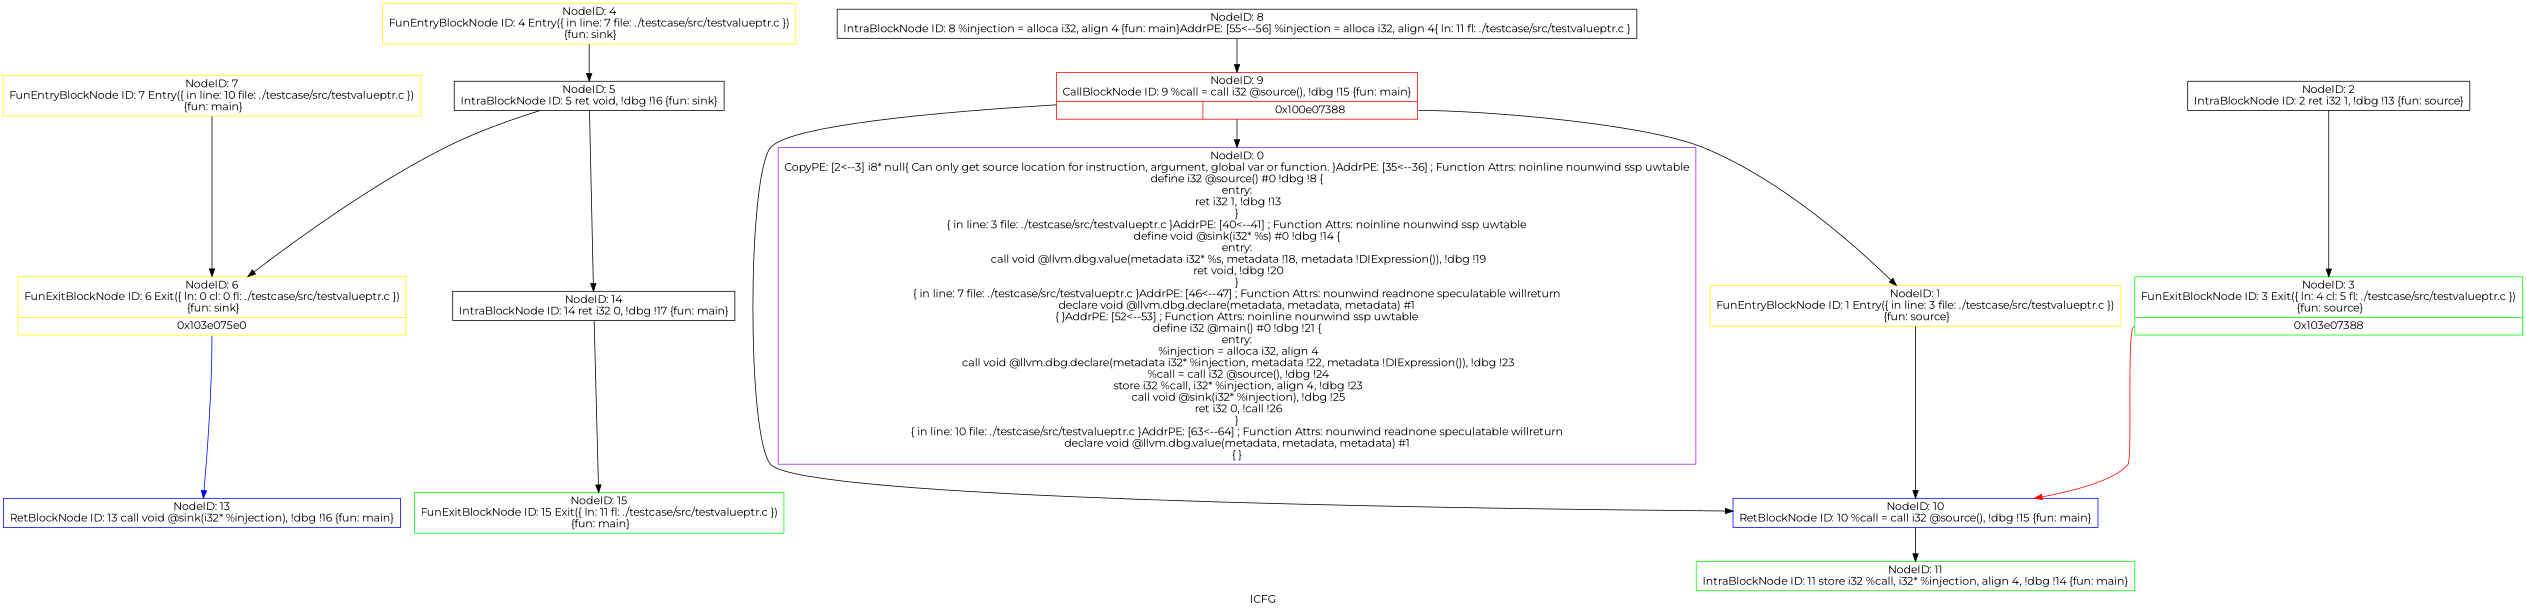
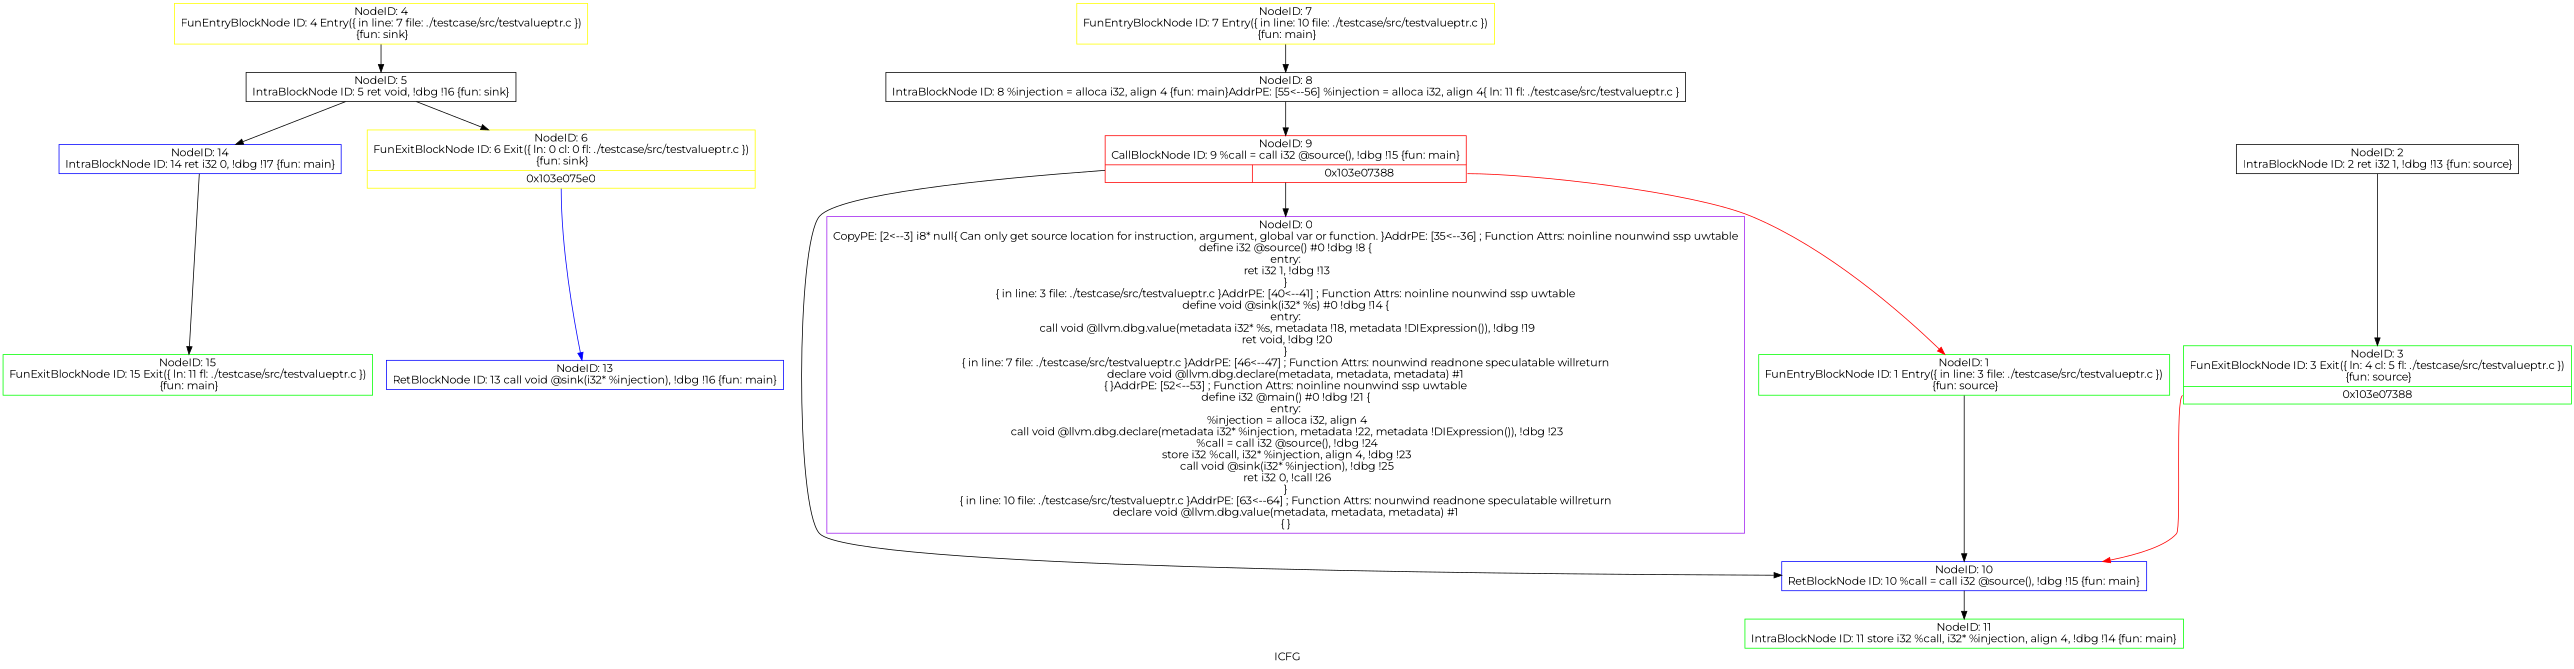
  digraph {
    fontname=Montserrat
    label=ICFG
    node [color=black fontname=Montserrat shape=record]
    edge [fontname=Montserrat style=solid]
    n1 [color=green label="{NodeID: 15\nFunExitBlockNode ID: 15 Exit(\{ ln: 11 fl: ./testcase/src/testvalueptr.c \})\n \{fun: main\}}"]
-   n2 [label="{NodeID: 14\nIntraBlockNode ID: 14   ret i32 0, !dbg !17 \{fun: main\}}"]
+   n2 [color=blue label="{NodeID: 14\nIntraBlockNode ID: 14   ret i32 0, !dbg !17 \{fun: main\}}"]
    n3 [color=blue label="{NodeID: 13\nRetBlockNode ID: 13   call void @sink(i32* %injection), !dbg !16 \{fun: main\}}"]
    n4 [color=yellow label="{NodeID: 4\nFunEntryBlockNode ID: 4 Entry(\{ in line: 7 file: ./testcase/src/testvalueptr.c \})\n \{fun: sink\}}"]
    n5 [label="{NodeID: 5\nIntraBlockNode ID: 5   ret void, !dbg !16 \{fun: sink\}}"]
    n6 [color=yellow label="{NodeID: 6\nFunExitBlockNode ID: 6 Exit(\{ ln: 0  cl: 0  fl: ./testcase/src/testvalueptr.c \})\n \{fun: sink\}|{<s0>0x103e075e0}}"]
    n7 [color=green label="{NodeID: 11\nIntraBlockNode ID: 11   store i32 %call, i32* %injection, align 4, !dbg !14 \{fun: main\}}"]
    n8 [color=blue label="{NodeID: 10\nRetBlockNode ID: 10   %call = call i32 @source(), !dbg !15 \{fun: main\}}"]
-   n9 [color=red label="{NodeID: 9\nCallBlockNode ID: 9   %call = call i32 @source(), !dbg !15 \{fun: main\}|{|<s1>0x100e07388}}"]
-   n10 [color=yellow label="{NodeID: 1\nFunEntryBlockNode ID: 1 Entry(\{ in line: 3 file: ./testcase/src/testvalueptr.c \})\n \{fun: source\}}"]
+   n9 [color=red label="{NodeID: 9\nCallBlockNode ID: 9   %call = call i32 @source(), !dbg !15 \{fun: main\}|{|<s1>0x103e07388}}"]
+   n10 [color=green label="{NodeID: 1\nFunEntryBlockNode ID: 1 Entry(\{ in line: 3 file: ./testcase/src/testvalueptr.c \})\n \{fun: source\}}"]
    n11 [color=purple label="{NodeID: 0\nCopyPE: [2\<--3]  i8* null\{ Can only get source location for instruction, argument, global var or function. \}AddrPE: [35\<--36]  ; Function Attrs: noinline nounwind ssp uwtable\ndefine i32 @source() #0 !dbg !8 \{\nentry:\n  ret i32 1, !dbg !13\n\}\n\{ in line: 3 file: ./testcase/src/testvalueptr.c \}AddrPE: [40\<--41]  ; Function Attrs: noinline nounwind ssp uwtable\ndefine void @sink(i32* %s) #0 !dbg !14 \{\nentry:\n  call void @llvm.dbg.value(metadata i32* %s, metadata !18, metadata !DIExpression()), !dbg !19\n  ret void, !dbg !20\n\}\n\{ in line: 7 file: ./testcase/src/testvalueptr.c \}AddrPE: [46\<--47]  ; Function Attrs: nounwind readnone speculatable willreturn\ndeclare void @llvm.dbg.declare(metadata, metadata, metadata) #1\n\{  \}AddrPE: [52\<--53]  ; Function Attrs: noinline nounwind ssp uwtable\ndefine i32 @main() #0 !dbg !21 \{\nentry:\n  %injection = alloca i32, align 4\n  call void @llvm.dbg.declare(metadata i32* %injection, metadata !22, metadata !DIExpression()), !dbg !23\n  %call = call i32 @source(), !dbg !24\n  store i32 %call, i32* %injection, align 4, !dbg !23\n  call void @sink(i32* %injection), !dbg !25\n  ret i32 0, !call !26\n\}\n\{ in line: 10 file: ./testcase/src/testvalueptr.c \}AddrPE: [63\<--64]  ; Function Attrs: nounwind readnone speculatable willreturn\ndeclare void @llvm.dbg.value(metadata, metadata, metadata) #1\n\{  \}}"]
    n12 [label="{NodeID: 2\nIntraBlockNode ID: 2   ret i32 1, !dbg !13 \{fun: source\}}"]
    n13 [color=green label="{NodeID: 3\nFunExitBlockNode ID: 3 Exit(\{ ln: 4  cl: 5  fl: ./testcase/src/testvalueptr.c \})\n \{fun: source\}|{<s0>0x103e07388}}"]
    n14 [label="{NodeID: 8\nIntraBlockNode ID: 8   %injection = alloca i32, align 4 \{fun: main\}AddrPE: [55\<--56]    %injection = alloca i32, align 4\{ ln: 11 fl: ./testcase/src/testvalueptr.c \}}"]
    n15 [color=yellow label="{NodeID: 7\nFunEntryBlockNode ID: 7 Entry(\{ in line: 10 file: ./testcase/src/testvalueptr.c \})\n \{fun: main\}}"]
    n2 -> n1
    n4 -> n5
    n5 -> n2
    n5 -> n6
    n6 -> n3 [color=blue tailport=s0]
    n8 -> n7
    n9 -> n8
-   n9 -> n10 [color=black tailport=s1]
+   n9 -> n10 [color=red tailport=s1]
    n9 -> n11
    n10 -> n8
    n12 -> n13
    n13 -> n8 [color=red tailport=s0]
    n14 -> n9
-   n15 -> n6
+   n15 -> n14
  }
